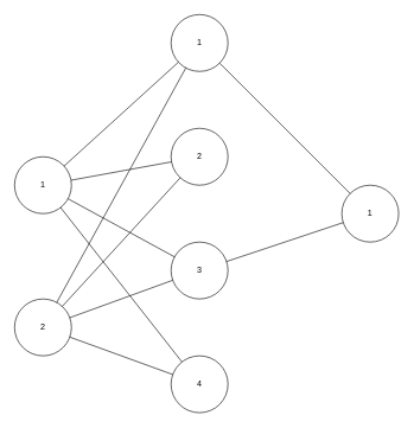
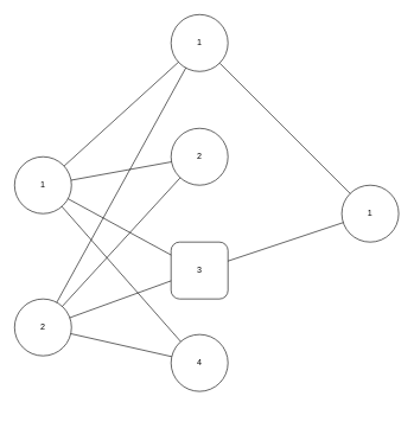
  <mxCell id="0" />
  <mxCell id="1" parent="0" />
  <mxCell id="2" value="1" style="ellipse;whiteSpace=wrap;html=1;aspect=fixed;" vertex="1" parent="1"><mxGeometry x="20" y="220" width="80" height="80" as="geometry" /></mxCell>
  <mxCell id="3" value="2" style="ellipse;whiteSpace=wrap;html=1;aspect=fixed;" vertex="1" parent="1"><mxGeometry x="20" y="420" width="80" height="80" as="geometry" /></mxCell>
  <mxCell id="4" value="2" style="ellipse;whiteSpace=wrap;html=1;aspect=fixed;" vertex="1" parent="1"><mxGeometry x="240" y="180" width="80" height="80" as="geometry" /></mxCell>
  <mxCell id="5" value="1" style="ellipse;whiteSpace=wrap;html=1;aspect=fixed;" vertex="1" parent="1"><mxGeometry x="240" y="20" width="80" height="80" as="geometry" /></mxCell>
- <mxCell id="6" value="4" style="ellipse;whiteSpace=wrap;html=1;aspect=fixed;" vertex="1" parent="1"><mxGeometry x="240" y="500" width="80" height="80" as="geometry" /></mxCell>
- <mxCell id="7" value="3" style="ellipse;whiteSpace=wrap;html=1;aspect=fixed;" vertex="1" parent="1"><mxGeometry x="240" y="340" width="80" height="80" as="geometry" /></mxCell>
+ <mxCell id="6" value="4" style="ellipse;whiteSpace=wrap;html=1;aspect=fixed;" vertex="1" parent="1"><mxGeometry x="240" y="470" width="80" height="80" as="geometry" /></mxCell>
+ <mxCell id="7" value="3" style="whiteSpace=wrap;html=1;aspect=fixed;rounded=1;" vertex="1" parent="1"><mxGeometry x="240" y="340" width="80" height="80" as="geometry" /></mxCell>
  <mxCell id="8" value="1" style="ellipse;whiteSpace=wrap;html=1;aspect=fixed;" vertex="1" parent="1"><mxGeometry x="480" y="260" width="80" height="80" as="geometry" /></mxCell>
  <mxCell id="9" value="" style="endArrow=none;html=1;rounded=0;" edge="1" parent="1" source="2" target="5"><mxGeometry width="50" height="50" relative="1" as="geometry"><mxPoint x="190" y="280" as="sourcePoint" /><mxPoint x="240" y="230" as="targetPoint" /></mxGeometry></mxCell>
  <mxCell id="10" value="" style="endArrow=none;html=1;rounded=0;" edge="1" parent="1" source="2" target="4"><mxGeometry width="50" height="50" relative="1" as="geometry"><mxPoint x="100" y="243" as="sourcePoint" /><mxPoint x="260" y="97" as="targetPoint" /></mxGeometry></mxCell>
  <mxCell id="11" value="" style="endArrow=none;html=1;rounded=0;" edge="1" parent="1" source="2" target="7"><mxGeometry width="50" height="50" relative="1" as="geometry"><mxPoint x="109" y="263" as="sourcePoint" /><mxPoint x="251" y="237" as="targetPoint" /></mxGeometry></mxCell>
  <mxCell id="12" value="" style="endArrow=none;html=1;rounded=0;" edge="1" parent="1" source="2" target="6"><mxGeometry width="50" height="50" relative="1" as="geometry"><mxPoint x="105" y="289" as="sourcePoint" /><mxPoint x="255" y="371" as="targetPoint" /></mxGeometry></mxCell>
  <mxCell id="13" value="" style="endArrow=none;html=1;rounded=0;" edge="1" parent="1" source="3" target="6"><mxGeometry width="50" height="50" relative="1" as="geometry"><mxPoint x="95" y="301" as="sourcePoint" /><mxPoint x="265" y="519" as="targetPoint" /></mxGeometry></mxCell>
  <mxCell id="14" value="" style="endArrow=none;html=1;rounded=0;" edge="1" parent="1" source="3" target="7"><mxGeometry width="50" height="50" relative="1" as="geometry"><mxPoint x="108" y="484" as="sourcePoint" /><mxPoint x="252" y="536" as="targetPoint" /></mxGeometry></mxCell>
  <mxCell id="15" value="" style="endArrow=none;html=1;rounded=0;" edge="1" parent="1" source="3" target="4"><mxGeometry width="50" height="50" relative="1" as="geometry"><mxPoint x="108" y="456" as="sourcePoint" /><mxPoint x="252" y="404" as="targetPoint" /></mxGeometry></mxCell>
  <mxCell id="16" value="" style="endArrow=none;html=1;rounded=0;" edge="1" parent="1" source="3" target="5"><mxGeometry width="50" height="50" relative="1" as="geometry"><mxPoint x="97" y="440" as="sourcePoint" /><mxPoint x="263" y="259" as="targetPoint" /></mxGeometry></mxCell>
  <mxCell id="17" value="" style="endArrow=none;html=1;rounded=0;" edge="1" parent="1" source="8" target="5"><mxGeometry width="50" height="50" relative="1" as="geometry"><mxPoint x="89" y="435" as="sourcePoint" /><mxPoint x="271" y="105" as="targetPoint" /></mxGeometry></mxCell>
  <mxCell id="18" value="" style="endArrow=none;html=1;rounded=0;" edge="1" parent="1" source="8" target="7"><mxGeometry width="50" height="50" relative="1" as="geometry"><mxPoint x="502" y="282" as="sourcePoint" /><mxPoint x="318" y="98" as="targetPoint" /></mxGeometry></mxCell>
